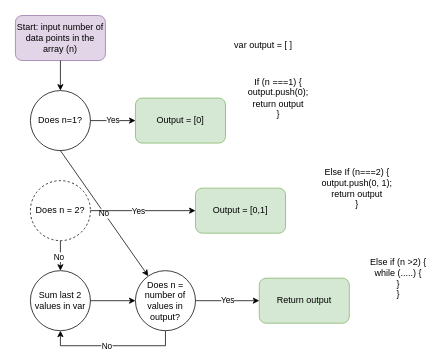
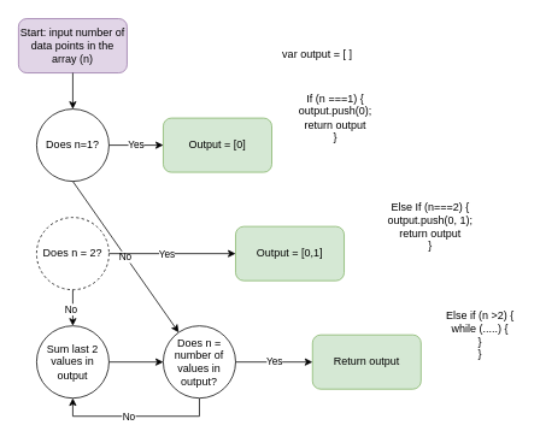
  <mxCell id="0" />
  <mxCell id="1" parent="0" />
  <mxCell id="2" value="Start: input number of data points in the array (n)" style="rounded=1;whiteSpace=wrap;html=1;fillColor=#e1d5e7;strokeColor=#9673a6;" vertex="1" parent="1"><mxGeometry x="20" y="20" width="120" height="60" as="geometry" /></mxCell>
  <mxCell id="3" value="Does n=1?" style="ellipse;whiteSpace=wrap;html=1;aspect=fixed;" vertex="1" parent="1"><mxGeometry x="40" y="120" width="80" height="80" as="geometry" /></mxCell>
  <mxCell id="4" value="" style="endArrow=classic;html=1;rounded=0;exitX=0.5;exitY=1;exitDx=0;exitDy=0;entryX=0.5;entryY=0;entryDx=0;entryDy=0;" edge="1" parent="1" source="2" target="3"><mxGeometry width="50" height="50" relative="1" as="geometry"><mxPoint x="380" y="340" as="sourcePoint" /><mxPoint x="430" y="290" as="targetPoint" /></mxGeometry></mxCell>
  <mxCell id="5" value="Output = [0]" style="rounded=1;whiteSpace=wrap;html=1;fillColor=#d5e8d4;strokeColor=#82b366;" vertex="1" parent="1"><mxGeometry x="180" y="130" width="120" height="60" as="geometry" /></mxCell>
  <mxCell id="6" value="Yes" style="endArrow=classic;html=1;rounded=0;exitX=1;exitY=0.5;exitDx=0;exitDy=0;entryX=0;entryY=0.5;entryDx=0;entryDy=0;" edge="1" parent="1" source="3" target="5"><mxGeometry width="50" height="50" relative="1" as="geometry"><mxPoint x="380" y="340" as="sourcePoint" /><mxPoint x="430" y="290" as="targetPoint" /></mxGeometry></mxCell>
  <mxCell id="7" value="Does n = 2?" style="ellipse;whiteSpace=wrap;html=1;aspect=fixed;dashed=1;" vertex="1" parent="1"><mxGeometry x="40" y="240" width="80" height="80" as="geometry" /></mxCell>
  <mxCell id="8" value="No" style="endArrow=classic;html=1;rounded=0;exitX=0.5;exitY=1;exitDx=0;exitDy=0;" edge="1" parent="1" source="3" target="17"><mxGeometry width="50" height="50" relative="1" as="geometry"><mxPoint x="380" y="340" as="sourcePoint" /><mxPoint x="430" y="290" as="targetPoint" /></mxGeometry></mxCell>
  <mxCell id="9" value="Output = [0,1]&lt;br&gt;" style="rounded=1;whiteSpace=wrap;html=1;fillColor=#d5e8d4;strokeColor=#82b366;" vertex="1" parent="1"><mxGeometry x="260" y="250" width="120" height="60" as="geometry" /></mxCell>
  <mxCell id="10" value="" style="endArrow=classic;html=1;rounded=0;exitX=1;exitY=0.5;exitDx=0;exitDy=0;entryX=0;entryY=0.5;entryDx=0;entryDy=0;" edge="1" parent="1" source="7" target="9"><mxGeometry width="50" height="50" relative="1" as="geometry"><mxPoint x="380" y="330" as="sourcePoint" /><mxPoint x="330" y="280" as="targetPoint" /></mxGeometry></mxCell>
  <mxCell id="11" value="Yes" style="edgeLabel;html=1;align=center;verticalAlign=middle;resizable=0;points=[];" vertex="1" connectable="0" parent="10"><mxGeometry x="-0.097" relative="1" as="geometry"><mxPoint as="offset" /></mxGeometry></mxCell>
- <mxCell id="12" value="Sum last 2 values in var" style="ellipse;whiteSpace=wrap;html=1;aspect=fixed;" vertex="1" parent="1"><mxGeometry x="40" y="360" width="80" height="80" as="geometry" /></mxCell>
+ <mxCell id="12" value="Sum last 2 values in output" style="ellipse;whiteSpace=wrap;html=1;aspect=fixed;" vertex="1" parent="1"><mxGeometry x="40" y="360" width="80" height="80" as="geometry" /></mxCell>
  <mxCell id="13" value="" style="endArrow=classic;html=1;rounded=0;exitX=0.5;exitY=1;exitDx=0;exitDy=0;entryX=0.5;entryY=0;entryDx=0;entryDy=0;" edge="1" parent="1" source="7" target="12"><mxGeometry width="50" height="50" relative="1" as="geometry"><mxPoint x="380" y="340" as="sourcePoint" /><mxPoint x="430" y="290" as="targetPoint" /></mxGeometry></mxCell>
  <mxCell id="14" value="No" style="edgeLabel;html=1;align=center;verticalAlign=middle;resizable=0;points=[];" vertex="1" connectable="0" parent="13"><mxGeometry x="0.05" y="-3" relative="1" as="geometry"><mxPoint as="offset" /></mxGeometry></mxCell>
  <mxCell id="15" style="edgeStyle=orthogonalEdgeStyle;rounded=0;orthogonalLoop=1;jettySize=auto;html=1;exitX=0.5;exitY=1;exitDx=0;exitDy=0;entryX=0.5;entryY=1;entryDx=0;entryDy=0;" edge="1" parent="1" source="17" target="12"><mxGeometry relative="1" as="geometry"><mxPoint x="80" y="500" as="targetPoint" /></mxGeometry></mxCell>
  <mxCell id="16" value="No" style="edgeLabel;html=1;align=center;verticalAlign=middle;resizable=0;points=[];" vertex="1" connectable="0" parent="15"><mxGeometry x="0.1" relative="1" as="geometry"><mxPoint as="offset" /></mxGeometry></mxCell>
  <mxCell id="17" value="Does n = number of values in output?" style="ellipse;whiteSpace=wrap;html=1;aspect=fixed;" vertex="1" parent="1"><mxGeometry x="180" y="360" width="80" height="80" as="geometry" /></mxCell>
  <mxCell id="18" value="" style="endArrow=classic;html=1;rounded=0;exitX=1;exitY=0.5;exitDx=0;exitDy=0;entryX=0;entryY=0.5;entryDx=0;entryDy=0;" edge="1" parent="1" source="12" target="17"><mxGeometry width="50" height="50" relative="1" as="geometry"><mxPoint x="380" y="280" as="sourcePoint" /><mxPoint x="430" y="230" as="targetPoint" /></mxGeometry></mxCell>
  <mxCell id="19" value="Return output" style="rounded=1;whiteSpace=wrap;html=1;fillColor=#d5e8d4;strokeColor=#82b366;" vertex="1" parent="1"><mxGeometry x="345" y="370" width="120" height="60" as="geometry" /></mxCell>
  <mxCell id="20" value="Yes" style="endArrow=classic;html=1;rounded=0;exitX=1;exitY=0.5;exitDx=0;exitDy=0;entryX=0;entryY=0.5;entryDx=0;entryDy=0;" edge="1" parent="1" source="17" target="19"><mxGeometry width="50" height="50" relative="1" as="geometry"><mxPoint x="380" y="280" as="sourcePoint" /><mxPoint x="430" y="230" as="targetPoint" /></mxGeometry></mxCell>
  <mxCell id="21" value="If (n ===1) {&lt;br&gt;output.push(0);&lt;br&gt;return output&lt;br&gt;}" style="text;html=1;align=center;verticalAlign=middle;resizable=0;points=[];autosize=1;strokeColor=none;fillColor=none;" vertex="1" parent="1"><mxGeometry x="320" y="100" width="100" height="60" as="geometry" /></mxCell>
  <mxCell id="22" value="Else If (n===2) {&lt;br&gt;output.push(0, 1);&lt;br&gt;return output&lt;br&gt;}" style="text;html=1;align=center;verticalAlign=middle;resizable=0;points=[];autosize=1;strokeColor=none;fillColor=none;" vertex="1" parent="1"><mxGeometry x="420" y="220" width="110" height="60" as="geometry" /></mxCell>
  <mxCell id="23" value="var output = [ ]" style="text;html=1;align=center;verticalAlign=middle;resizable=0;points=[];autosize=1;strokeColor=none;fillColor=none;" vertex="1" parent="1"><mxGeometry x="305" y="50" width="90" height="20" as="geometry" /></mxCell>
  <mxCell id="24" value="Else if (n &amp;gt;2) {&lt;br&gt;while (.....) {&lt;br&gt;}&lt;br&gt;}" style="text;html=1;align=center;verticalAlign=middle;resizable=0;points=[];autosize=1;strokeColor=none;fillColor=none;" vertex="1" parent="1"><mxGeometry x="485" y="340" width="90" height="60" as="geometry" /></mxCell>
